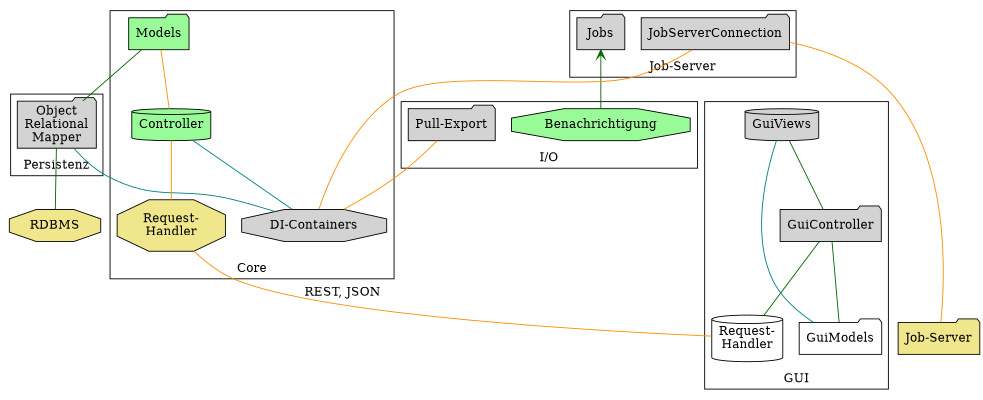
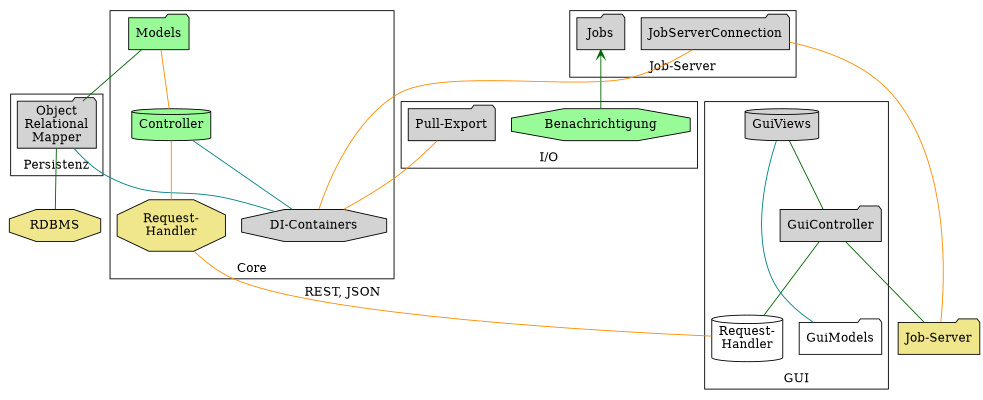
  digraph {
    rankdir=BT
    node [fillcolor=lightgrey shape=folder style=filled]
    edge [color=darkgreen dir=none]
    JobServerConnection
    Jobs
    Benachrichtigung [fillcolor=palegreen shape=octagon]
    n4 [label="Pull-Export"]
    n5 [label="Object\nRelational\nMapper"]
    n6 [label="DI-Containers" shape=octagon]
    Controller [fillcolor=palegreen shape=cylinder]
    Models [fillcolor=palegreen]
    n9 [fillcolor=khaki label="Request-\nHandler" shape=octagon]
    n10 [fillcolor=white label="Request-\nHandler" shape=cylinder]
    GuiController
    GuiViews [shape=cylinder]
    GuiModels [fillcolor=white]
    n14 [fillcolor=khaki label="Job-Server"]
    RDBMS [fillcolor=khaki shape=octagon]
    subgraph cluster_1 {
      label="Job-Server"
      JobServerConnection
      Jobs
    }
    subgraph cluster_2 {
      label="I/O"
      Benachrichtigung
      n4
    }
    subgraph cluster_3 {
      label=Persistenz
      n5
    }
    subgraph cluster_4 {
      label=Core
      n6
      Controller
      Models
      n9
    }
    subgraph cluster_5 {
      label="Job-Server"
    }
    subgraph cluster_6 {
      label=GUI
      shape=tab
      n10
      GuiController
      GuiViews
      GuiModels
    }
    Benachrichtigung -> Jobs [arrowhead=vee dir=forward]
    n5 -> Models
    n6 -> JobServerConnection [color=darkorange]
    n6 -> n4 [color=darkorange]
    n6 -> n5 [color=teal]
    n6 -> Controller [color=teal]
    Controller -> Models [color=darkorange]
    n9 -> Controller [color=darkorange]
    n10 -> n9 [color=darkorange label="REST, JSON"]
    n10 -> GuiController
    GuiController -> GuiViews
-   GuiModels -> GuiController
+   n14 -> GuiController
    GuiModels -> GuiViews [color=teal]
    n14 -> JobServerConnection [color=darkorange]
    RDBMS -> n5
  }
